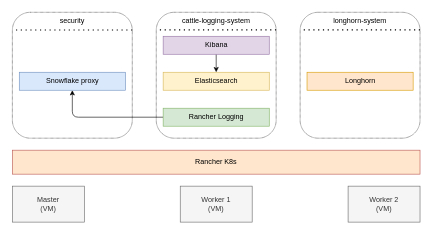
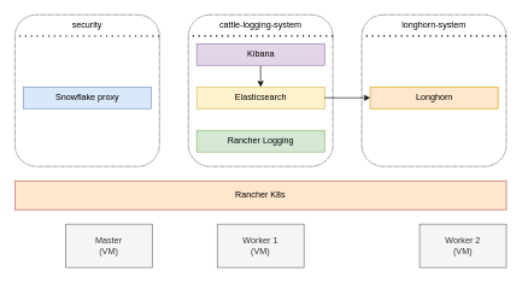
  <mxCell id="0" />
  <mxCell id="1" parent="0" />
  <mxCell id="2" value="Worker 1&lt;br&gt;(VM)" style="rounded=0;whiteSpace=wrap;html=1;fillColor=#f5f5f5;fontColor=#333333;strokeColor=#666666;" vertex="1" parent="1"><mxGeometry x="300" y="310" width="120" height="60" as="geometry" /></mxCell>
  <mxCell id="3" value="Worker 2&lt;br&gt;(VM)" style="rounded=0;whiteSpace=wrap;html=1;fillColor=#f5f5f5;fontColor=#333333;strokeColor=#666666;" vertex="1" parent="1"><mxGeometry x="580" y="310" width="120" height="60" as="geometry" /></mxCell>
  <mxCell id="4" value="Rancher K8s" style="rounded=0;whiteSpace=wrap;html=1;fillColor=#ffe6cc;strokeColor=#b85450;" vertex="1" parent="1"><mxGeometry x="20" y="250" width="680" height="40" as="geometry" /></mxCell>
- <mxCell id="5" value="Master&lt;br&gt;(VM)" style="rounded=0;whiteSpace=wrap;html=1;fillColor=#f5f5f5;fontColor=#333333;strokeColor=#666666;" vertex="1" parent="1"><mxGeometry x="20" y="310" width="120" height="60" as="geometry" /></mxCell>
+ <mxCell id="5" value="Master&lt;br&gt;(VM)" style="rounded=0;whiteSpace=wrap;html=1;fillColor=#f5f5f5;fontColor=#333333;strokeColor=#666666;" vertex="1" parent="1"><mxGeometry x="90" y="310" width="120" height="60" as="geometry" /></mxCell>
  <mxCell id="6" value="" style="rounded=1;whiteSpace=wrap;html=1;dashed=1;dashPattern=1 1;" vertex="1" parent="1"><mxGeometry x="20" y="20" width="200" height="210" as="geometry" /></mxCell>
  <mxCell id="7" value="" style="rounded=1;whiteSpace=wrap;html=1;dashed=1;dashPattern=1 1;" vertex="1" parent="1"><mxGeometry x="260" y="20" width="200" height="210" as="geometry" /></mxCell>
  <mxCell id="8" value="cattle-logging-system" style="text;html=1;strokeColor=none;fillColor=none;align=center;verticalAlign=middle;whiteSpace=wrap;rounded=0;" vertex="1" parent="1"><mxGeometry x="260" y="20" width="200" height="30" as="geometry" /></mxCell>
  <mxCell id="9" value="security" style="text;html=1;strokeColor=none;fillColor=none;align=center;verticalAlign=middle;whiteSpace=wrap;rounded=0;" vertex="1" parent="1"><mxGeometry x="65" y="20" width="110" height="30" as="geometry" /></mxCell>
  <mxCell id="10" value="" style="endArrow=none;dashed=1;html=1;dashPattern=1 3;strokeWidth=2;entryX=0;entryY=0.25;entryDx=0;entryDy=0;exitX=1;exitY=0.25;exitDx=0;exitDy=0;" edge="1" parent="1"><mxGeometry width="50" height="50" relative="1" as="geometry"><mxPoint x="220" y="49.5" as="sourcePoint" /><mxPoint x="20" y="49.5" as="targetPoint" /></mxGeometry></mxCell>
  <mxCell id="11" value="" style="endArrow=none;dashed=1;html=1;dashPattern=1 3;strokeWidth=2;entryX=0;entryY=0.25;entryDx=0;entryDy=0;exitX=1;exitY=0.25;exitDx=0;exitDy=0;" edge="1" parent="1"><mxGeometry width="50" height="50" relative="1" as="geometry"><mxPoint x="460" y="49.41" as="sourcePoint" /><mxPoint x="260" y="49.41" as="targetPoint" /></mxGeometry></mxCell>
  <mxCell id="12" value="Elasticsearch" style="rounded=0;whiteSpace=wrap;html=1;fillColor=#fff2cc;strokeColor=#d6b656;" vertex="1" parent="1"><mxGeometry x="271.5" y="120" width="177" height="30" as="geometry" /></mxCell>
  <mxCell id="13" style="edgeStyle=orthogonalEdgeStyle;html=1;entryX=0.5;entryY=0;entryDx=0;entryDy=0;" edge="1" parent="1" source="14" target="12"><mxGeometry relative="1" as="geometry" /></mxCell>
  <mxCell id="14" value="Kibana" style="rounded=0;whiteSpace=wrap;html=1;fillColor=#e1d5e7;strokeColor=#9673a6;" vertex="1" parent="1"><mxGeometry x="271.5" y="60" width="177" height="30" as="geometry" /></mxCell>
- <mxCell id="15" style="edgeStyle=orthogonalEdgeStyle;html=1;entryX=0.5;entryY=1;entryDx=0;entryDy=0;" edge="1" parent="1" source="16" target="17"><mxGeometry relative="1" as="geometry" /></mxCell>
  <mxCell id="16" value="Rancher Logging" style="rounded=0;whiteSpace=wrap;html=1;fillColor=#d5e8d4;strokeColor=#82b366;" vertex="1" parent="1"><mxGeometry x="271.5" y="180" width="177" height="30" as="geometry" /></mxCell>
  <mxCell id="17" value="Snowflake proxy" style="rounded=0;whiteSpace=wrap;html=1;fillColor=#dae8fc;strokeColor=#6c8ebf;" vertex="1" parent="1"><mxGeometry x="31.5" y="120" width="177" height="30" as="geometry" /></mxCell>
  <mxCell id="18" value="" style="rounded=1;whiteSpace=wrap;html=1;dashed=1;dashPattern=1 1;" vertex="1" parent="1"><mxGeometry x="500" y="20" width="200" height="210" as="geometry" /></mxCell>
  <mxCell id="19" value="longhorn-system" style="text;html=1;strokeColor=none;fillColor=none;align=center;verticalAlign=middle;whiteSpace=wrap;rounded=0;" vertex="1" parent="1"><mxGeometry x="500" y="20" width="200" height="30" as="geometry" /></mxCell>
  <mxCell id="20" value="" style="endArrow=none;dashed=1;html=1;dashPattern=1 3;strokeWidth=2;entryX=0;entryY=0.25;entryDx=0;entryDy=0;exitX=1;exitY=0.25;exitDx=0;exitDy=0;" edge="1" parent="1"><mxGeometry width="50" height="50" relative="1" as="geometry"><mxPoint x="700" y="49.41" as="sourcePoint" /><mxPoint x="500" y="49.41" as="targetPoint" /></mxGeometry></mxCell>
  <mxCell id="21" value="Longhorn" style="rounded=0;whiteSpace=wrap;html=1;fillColor=#ffe6cc;strokeColor=#d79b00;" vertex="1" parent="1"><mxGeometry x="511.5" y="120" width="177" height="30" as="geometry" /></mxCell>
+ <mxCell id="22" style="edgeStyle=orthogonalEdgeStyle;html=1;entryX=0;entryY=0.5;entryDx=0;entryDy=0;" edge="1" parent="1" source="12" target="21"><mxGeometry relative="1" as="geometry" /></mxCell>
